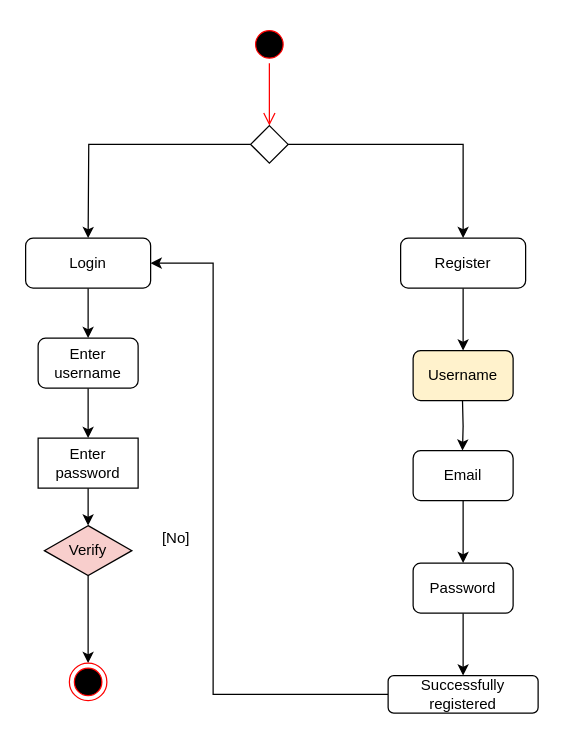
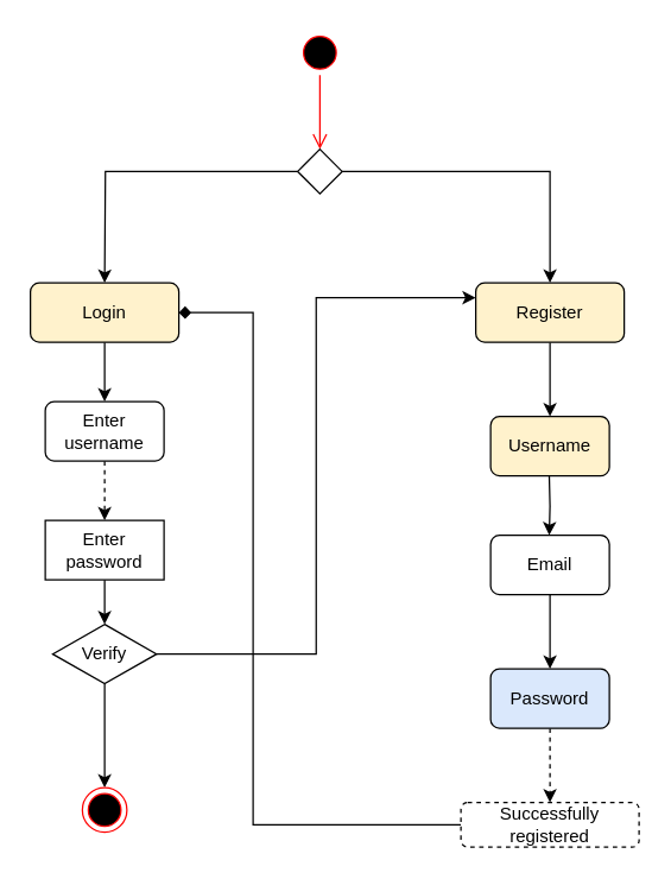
  <mxCell id="0" />
  <mxCell id="1" parent="0" />
  <mxCell id="2" value="" style="edgeStyle=elbowEdgeStyle;elbow=horizontal;verticalAlign=bottom;endArrow=open;endSize=8;strokeColor=#FF0000;endFill=1;rounded=0;exitX=0.5;exitY=1;exitDx=0;exitDy=0;exitPerimeter=0;" parent="1" source="3" edge="1"><mxGeometry x="264.5" y="168" as="geometry"><mxPoint x="215" y="100" as="targetPoint" /><Array as="points"><mxPoint x="215" y="90" /></Array></mxGeometry></mxCell>
  <mxCell id="3" value="" style="ellipse;shape=startState;fillColor=#000000;strokeColor=#ff0000;" parent="1" vertex="1"><mxGeometry x="200" y="20" width="30" height="30" as="geometry" /></mxCell>
  <mxCell id="4" style="edgeStyle=orthogonalEdgeStyle;rounded=0;orthogonalLoop=1;jettySize=auto;html=1;exitX=0;exitY=0.5;exitDx=0;exitDy=0;" parent="1" source="6" edge="1"><mxGeometry relative="1" as="geometry"><mxPoint x="70" y="190" as="targetPoint" /></mxGeometry></mxCell>
  <mxCell id="5" style="edgeStyle=orthogonalEdgeStyle;rounded=0;orthogonalLoop=1;jettySize=auto;html=1;exitX=1;exitY=0.5;exitDx=0;exitDy=0;" parent="1" source="6" edge="1"><mxGeometry relative="1" as="geometry"><mxPoint x="370" y="190" as="targetPoint" /><Array as="points"><mxPoint x="370" y="115" /></Array></mxGeometry></mxCell>
  <mxCell id="6" value="" style="rhombus;whiteSpace=wrap;html=1;" parent="1" vertex="1"><mxGeometry x="200" y="100" width="30" height="30" as="geometry" /></mxCell>
  <mxCell id="7" style="edgeStyle=orthogonalEdgeStyle;rounded=0;orthogonalLoop=1;jettySize=auto;html=1;exitX=0.5;exitY=1;exitDx=0;exitDy=0;" parent="1" source="8" edge="1"><mxGeometry relative="1" as="geometry"><mxPoint x="70" y="270" as="targetPoint" /></mxGeometry></mxCell>
- <mxCell id="8" value="Login" style="rounded=1;whiteSpace=wrap;html=1;" parent="1" vertex="1"><mxGeometry x="20" y="190" width="100" height="40" as="geometry" /></mxCell>
+ <mxCell id="8" value="Login" style="rounded=1;whiteSpace=wrap;html=1;fillColor=#fff2cc;" parent="1" vertex="1"><mxGeometry x="20" y="190" width="100" height="40" as="geometry" /></mxCell>
  <mxCell id="9" style="edgeStyle=orthogonalEdgeStyle;rounded=0;orthogonalLoop=1;jettySize=auto;html=1;exitX=0.5;exitY=1;exitDx=0;exitDy=0;" parent="1" source="10" edge="1"><mxGeometry relative="1" as="geometry"><mxPoint x="370" y="280" as="targetPoint" /></mxGeometry></mxCell>
- <mxCell id="10" value="Register" style="rounded=1;whiteSpace=wrap;html=1;" parent="1" vertex="1"><mxGeometry x="320" y="190" width="100" height="40" as="geometry" /></mxCell>
+ <mxCell id="10" value="Register" style="rounded=1;whiteSpace=wrap;html=1;fillColor=#fff2cc;" parent="1" vertex="1"><mxGeometry x="320" y="190" width="100" height="40" as="geometry" /></mxCell>
  <mxCell id="11" value="Username" style="rounded=1;whiteSpace=wrap;html=1;fillColor=#fff2cc;" parent="1" vertex="1"><mxGeometry x="330" y="280" width="80" height="40" as="geometry" /></mxCell>
- <mxCell id="12" style="edgeStyle=orthogonalEdgeStyle;rounded=0;orthogonalLoop=1;jettySize=auto;html=1;exitX=0.5;exitY=1;exitDx=0;exitDy=0;entryX=0.5;entryY=0;entryDx=0;entryDy=0;entryPerimeter=0;" parent="1" source="13" target="27" edge="1"><mxGeometry relative="1" as="geometry"><mxPoint x="70" y="350" as="targetPoint" /></mxGeometry></mxCell>
+ <mxCell id="12" style="edgeStyle=orthogonalEdgeStyle;rounded=0;orthogonalLoop=1;jettySize=auto;html=1;exitX=0.5;exitY=1;exitDx=0;exitDy=0;entryX=0.5;entryY=0;entryDx=0;entryDy=0;entryPerimeter=0;dashed=1;" parent="1" source="13" target="27" edge="1"><mxGeometry relative="1" as="geometry"><mxPoint x="70" y="350" as="targetPoint" /></mxGeometry></mxCell>
  <mxCell id="13" value="Enter username" style="rounded=1;whiteSpace=wrap;html=1;" parent="1" vertex="1"><mxGeometry x="30" y="270" width="80" height="40" as="geometry" /></mxCell>
+ <mxCell id="14" style="edgeStyle=orthogonalEdgeStyle;rounded=0;orthogonalLoop=1;jettySize=auto;html=1;exitX=1;exitY=0.5;exitDx=0;exitDy=0;entryX=0;entryY=0.25;entryDx=0;entryDy=0;" parent="1" source="16" target="10" edge="1"><mxGeometry relative="1" as="geometry" /></mxCell>
  <mxCell id="15" style="edgeStyle=orthogonalEdgeStyle;rounded=0;orthogonalLoop=1;jettySize=auto;html=1;exitX=0.5;exitY=1;exitDx=0;exitDy=0;entryX=0.5;entryY=0;entryDx=0;entryDy=0;" parent="1" source="16" target="18" edge="1"><mxGeometry relative="1" as="geometry"><mxPoint x="70" y="430" as="targetPoint" /></mxGeometry></mxCell>
- <mxCell id="16" value="Verify" style="rhombus;whiteSpace=wrap;html=1;fillColor=#f8cecc;" parent="1" vertex="1"><mxGeometry x="35" y="420" width="70" height="40" as="geometry" /></mxCell>
- <mxCell id="17" value="[No]" style="text;html=1;align=center;verticalAlign=middle;resizable=0;points=[];autosize=1;strokeColor=none;fillColor=none;" parent="1" vertex="1"><mxGeometry x="120" y="420" width="40" height="20" as="geometry" /></mxCell>
+ <mxCell id="16" value="Verify" style="rhombus;whiteSpace=wrap;html=1;" parent="1" vertex="1"><mxGeometry x="35" y="420" width="70" height="40" as="geometry" /></mxCell>
  <mxCell id="18" value="" style="ellipse;html=1;shape=endState;fillColor=#000000;strokeColor=#ff0000;" parent="1" vertex="1"><mxGeometry x="55" y="530" width="30" height="30" as="geometry" /></mxCell>
  <mxCell id="19" style="edgeStyle=orthogonalEdgeStyle;rounded=0;orthogonalLoop=1;jettySize=auto;html=1;exitX=0.5;exitY=1;exitDx=0;exitDy=0;" parent="1" source="23" edge="1"><mxGeometry relative="1" as="geometry"><mxPoint x="370" y="470" as="sourcePoint" /><mxPoint x="370" y="450" as="targetPoint" /></mxGeometry></mxCell>
- <mxCell id="20" style="edgeStyle=orthogonalEdgeStyle;rounded=0;orthogonalLoop=1;jettySize=auto;html=1;exitX=0;exitY=0.5;exitDx=0;exitDy=0;entryX=1;entryY=0.5;entryDx=0;entryDy=0;" parent="1" source="21" target="8" edge="1"><mxGeometry relative="1" as="geometry"><Array as="points"><mxPoint x="170" y="555" /><mxPoint x="170" y="210" /></Array></mxGeometry></mxCell>
- <mxCell id="21" value="Successfully registered" style="rounded=1;whiteSpace=wrap;html=1;" parent="1" vertex="1"><mxGeometry x="310" y="540" width="120" height="30" as="geometry" /></mxCell>
+ <mxCell id="20" style="edgeStyle=orthogonalEdgeStyle;rounded=0;orthogonalLoop=1;jettySize=auto;html=1;exitX=0;exitY=0.5;exitDx=0;exitDy=0;entryX=1;entryY=0.5;entryDx=0;entryDy=0;endArrow=diamond;" parent="1" source="21" target="8" edge="1"><mxGeometry relative="1" as="geometry"><Array as="points"><mxPoint x="170" y="555" /><mxPoint x="170" y="210" /></Array></mxGeometry></mxCell>
+ <mxCell id="21" value="Successfully registered" style="rounded=1;whiteSpace=wrap;html=1;dashed=1;" parent="1" vertex="1"><mxGeometry x="310" y="540" width="120" height="30" as="geometry" /></mxCell>
  <mxCell id="22" style="edgeStyle=orthogonalEdgeStyle;rounded=0;orthogonalLoop=1;jettySize=auto;html=1;exitX=0.5;exitY=1;exitDx=0;exitDy=0;" parent="1" edge="1"><mxGeometry relative="1" as="geometry"><mxPoint x="369.5" y="360" as="targetPoint" /><mxPoint x="369.5" y="320" as="sourcePoint" /></mxGeometry></mxCell>
  <mxCell id="23" value="Email" style="rounded=1;whiteSpace=wrap;html=1;" parent="1" vertex="1"><mxGeometry x="330" y="360" width="80" height="40" as="geometry" /></mxCell>
- <mxCell id="24" style="edgeStyle=orthogonalEdgeStyle;rounded=0;orthogonalLoop=1;jettySize=auto;html=1;exitX=0.5;exitY=1;exitDx=0;exitDy=0;entryX=0.5;entryY=0;entryDx=0;entryDy=0;" parent="1" source="25" target="21" edge="1"><mxGeometry relative="1" as="geometry" /></mxCell>
- <mxCell id="25" value="Password" style="rounded=1;whiteSpace=wrap;html=1;" parent="1" vertex="1"><mxGeometry x="330" y="450" width="80" height="40" as="geometry" /></mxCell>
+ <mxCell id="24" style="edgeStyle=orthogonalEdgeStyle;rounded=0;orthogonalLoop=1;jettySize=auto;html=1;exitX=0.5;exitY=1;exitDx=0;exitDy=0;entryX=0.5;entryY=0;entryDx=0;entryDy=0;dashed=1;" parent="1" source="25" target="21" edge="1"><mxGeometry relative="1" as="geometry" /></mxCell>
+ <mxCell id="25" value="Password" style="rounded=1;whiteSpace=wrap;html=1;fillColor=#dae8fc;" parent="1" vertex="1"><mxGeometry x="330" y="450" width="80" height="40" as="geometry" /></mxCell>
  <mxCell id="26" style="edgeStyle=orthogonalEdgeStyle;rounded=0;orthogonalLoop=1;jettySize=auto;html=1;exitX=0.5;exitY=1;exitDx=0;exitDy=0;" parent="1" source="27" edge="1"><mxGeometry relative="1" as="geometry"><mxPoint x="70" y="420" as="targetPoint" /></mxGeometry></mxCell>
  <mxCell id="27" value="Enter password" style="whiteSpace=wrap;html=1;rounded=0;" parent="1" vertex="1"><mxGeometry x="30" y="350" width="80" height="40" as="geometry" /></mxCell>
